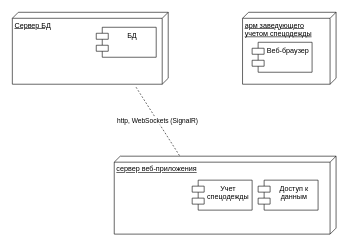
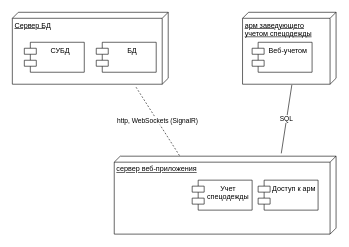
  <mxCell id="0" />
  <mxCell id="1" parent="0" />
  <mxCell id="2" value="арм заведующего учетом спецодежды" style="verticalAlign=top;align=left;spacingTop=8;spacingLeft=2;spacingRight=12;shape=cube;size=10;direction=south;fontStyle=4;html=1;whiteSpace=wrap;" vertex="1" parent="1"><mxGeometry x="404" y="20" width="156" height="120" as="geometry" /></mxCell>
  <mxCell id="3" value="Сервер БД" style="verticalAlign=top;align=left;spacingTop=8;spacingLeft=2;spacingRight=12;shape=cube;size=10;direction=south;fontStyle=4;html=1;whiteSpace=wrap;" vertex="1" parent="1"><mxGeometry x="20" y="20" width="260" height="120" as="geometry" /></mxCell>
  <mxCell id="4" value="сервер веб-приложения" style="verticalAlign=top;align=left;spacingTop=8;spacingLeft=2;spacingRight=12;shape=cube;size=10;direction=south;fontStyle=4;html=1;whiteSpace=wrap;" vertex="1" parent="1"><mxGeometry x="190" y="260" width="370" height="130" as="geometry" /></mxCell>
  <mxCell id="5" value="http, WebSockets (SignalR)" style="endArrow=none;html=1;rounded=0;entryX=1.025;entryY=0.211;entryDx=0;entryDy=0;entryPerimeter=0;exitX=-0.008;exitY=0.706;exitDx=0;exitDy=0;exitPerimeter=0;dashed=1;" edge="1" parent="1" source="4" target="3"><mxGeometry width="50" height="50" relative="1" as="geometry"><mxPoint x="330" y="320" as="sourcePoint" /><mxPoint x="380" y="270" as="targetPoint" /></mxGeometry></mxCell>
- <mxCell id="8" value="БД" style="shape=module;align=left;spacingLeft=20;align=center;verticalAlign=top;whiteSpace=wrap;html=1;" vertex="1" parent="1"><mxGeometry x="160" y="45" width="100" height="50" as="geometry" /></mxCell>
- <mxCell id="9" value="Веб-браузер" style="shape=module;align=left;spacingLeft=20;align=center;verticalAlign=top;whiteSpace=wrap;html=1;" vertex="1" parent="1"><mxGeometry x="420" y="70" width="100" height="50" as="geometry" /></mxCell>
+ <mxCell id="6" value="SQL" style="endArrow=none;html=1;rounded=0;entryX=1.01;entryY=0.473;entryDx=0;entryDy=0;entryPerimeter=0;exitX=-0.036;exitY=0.247;exitDx=0;exitDy=0;exitPerimeter=0;" edge="1" parent="1" source="4" target="2"><mxGeometry width="50" height="50" relative="1" as="geometry"><mxPoint x="360" y="230" as="sourcePoint" /><mxPoint x="172" y="153" as="targetPoint" /></mxGeometry></mxCell>
+ <mxCell id="7" value="СУБД" style="shape=module;align=left;spacingLeft=20;align=center;verticalAlign=top;whiteSpace=wrap;html=1;" vertex="1" parent="1"><mxGeometry x="40" y="70" width="100" height="50" as="geometry" /></mxCell>
+ <mxCell id="8" value="БД" style="shape=module;align=left;spacingLeft=20;align=center;verticalAlign=top;whiteSpace=wrap;html=1;" vertex="1" parent="1"><mxGeometry x="160" y="70" width="100" height="50" as="geometry" /></mxCell>
+ <mxCell id="9" value="Веб-учетом" style="shape=module;align=left;spacingLeft=20;align=center;verticalAlign=top;whiteSpace=wrap;html=1;" vertex="1" parent="1"><mxGeometry x="420" y="70" width="100" height="50" as="geometry" /></mxCell>
  <mxCell id="10" value="Учет спецодежды" style="shape=module;align=left;spacingLeft=20;align=center;verticalAlign=top;whiteSpace=wrap;html=1;" vertex="1" parent="1"><mxGeometry x="320" y="300" width="100" height="50" as="geometry" /></mxCell>
- <mxCell id="11" value="Доступ к данным" style="shape=module;align=left;spacingLeft=20;align=center;verticalAlign=top;whiteSpace=wrap;html=1;" vertex="1" parent="1"><mxGeometry x="430" y="300" width="100" height="50" as="geometry" /></mxCell>
+ <mxCell id="11" value="Доступ к арм" style="shape=module;align=left;spacingLeft=20;align=center;verticalAlign=top;whiteSpace=wrap;html=1;" vertex="1" parent="1"><mxGeometry x="430" y="300" width="100" height="50" as="geometry" /></mxCell>
